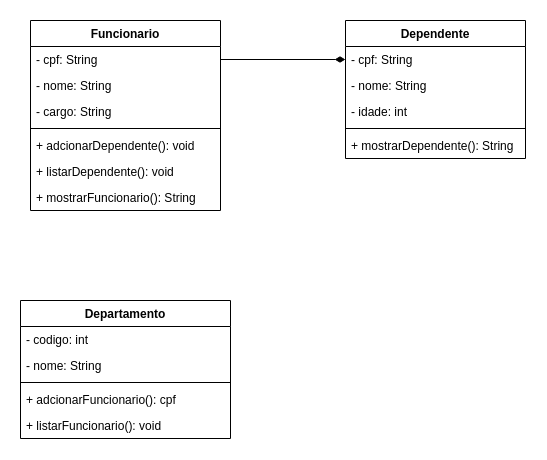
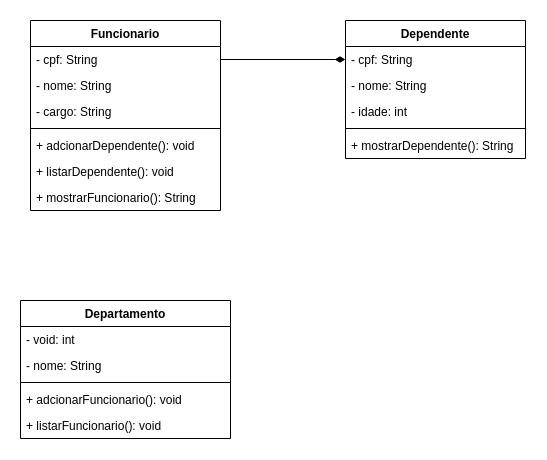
  <mxCell id="0" />
  <mxCell id="1" parent="0" />
  <mxCell id="2" value="Dependente" style="swimlane;fontStyle=1;align=center;verticalAlign=top;childLayout=stackLayout;horizontal=1;startSize=26;horizontalStack=0;resizeParent=1;resizeParentMax=0;resizeLast=0;collapsible=1;marginBottom=0;whiteSpace=wrap;html=1;" vertex="1" parent="1"><mxGeometry x="345" y="20" width="180" height="138" as="geometry" /></mxCell>
  <mxCell id="3" value="- cpf: String" style="text;strokeColor=none;fillColor=none;align=left;verticalAlign=top;spacingLeft=4;spacingRight=4;overflow=hidden;rotatable=0;points=[[0,0.5],[1,0.5]];portConstraint=eastwest;whiteSpace=wrap;html=1;" vertex="1" parent="2"><mxGeometry y="26" width="180" height="26" as="geometry" /></mxCell>
  <mxCell id="4" value="- nome: String" style="text;strokeColor=none;fillColor=none;align=left;verticalAlign=top;spacingLeft=4;spacingRight=4;overflow=hidden;rotatable=0;points=[[0,0.5],[1,0.5]];portConstraint=eastwest;whiteSpace=wrap;html=1;" vertex="1" parent="2"><mxGeometry y="52" width="180" height="26" as="geometry" /></mxCell>
  <mxCell id="5" value="- idade: int" style="text;strokeColor=none;fillColor=none;align=left;verticalAlign=top;spacingLeft=4;spacingRight=4;overflow=hidden;rotatable=0;points=[[0,0.5],[1,0.5]];portConstraint=eastwest;whiteSpace=wrap;html=1;" vertex="1" parent="2"><mxGeometry y="78" width="180" height="26" as="geometry" /></mxCell>
  <mxCell id="6" value="" style="line;strokeWidth=1;fillColor=none;align=left;verticalAlign=middle;spacingTop=-1;spacingLeft=3;spacingRight=3;rotatable=0;labelPosition=right;points=[];portConstraint=eastwest;strokeColor=inherit;" vertex="1" parent="2"><mxGeometry y="104" width="180" height="8" as="geometry" /></mxCell>
  <mxCell id="7" value="+ mostrarDependente(): String" style="text;strokeColor=none;fillColor=none;align=left;verticalAlign=top;spacingLeft=4;spacingRight=4;overflow=hidden;rotatable=0;points=[[0,0.5],[1,0.5]];portConstraint=eastwest;whiteSpace=wrap;html=1;" vertex="1" parent="2"><mxGeometry y="112" width="180" height="26" as="geometry" /></mxCell>
  <mxCell id="8" value="Funcionario" style="swimlane;fontStyle=1;align=center;verticalAlign=top;childLayout=stackLayout;horizontal=1;startSize=26;horizontalStack=0;resizeParent=1;resizeParentMax=0;resizeLast=0;collapsible=1;marginBottom=0;whiteSpace=wrap;html=1;" vertex="1" parent="1"><mxGeometry x="30" y="20" width="190" height="190" as="geometry" /></mxCell>
  <mxCell id="9" value="- cpf: String" style="text;strokeColor=none;fillColor=none;align=left;verticalAlign=top;spacingLeft=4;spacingRight=4;overflow=hidden;rotatable=0;points=[[0,0.5],[1,0.5]];portConstraint=eastwest;whiteSpace=wrap;html=1;" vertex="1" parent="8"><mxGeometry y="26" width="190" height="26" as="geometry" /></mxCell>
  <mxCell id="10" value="- nome: String" style="text;strokeColor=none;fillColor=none;align=left;verticalAlign=top;spacingLeft=4;spacingRight=4;overflow=hidden;rotatable=0;points=[[0,0.5],[1,0.5]];portConstraint=eastwest;whiteSpace=wrap;html=1;" vertex="1" parent="8"><mxGeometry y="52" width="190" height="26" as="geometry" /></mxCell>
  <mxCell id="11" value="- cargo: String" style="text;strokeColor=none;fillColor=none;align=left;verticalAlign=top;spacingLeft=4;spacingRight=4;overflow=hidden;rotatable=0;points=[[0,0.5],[1,0.5]];portConstraint=eastwest;whiteSpace=wrap;html=1;" vertex="1" parent="8"><mxGeometry y="78" width="190" height="26" as="geometry" /></mxCell>
  <mxCell id="12" value="" style="line;strokeWidth=1;fillColor=none;align=left;verticalAlign=middle;spacingTop=-1;spacingLeft=3;spacingRight=3;rotatable=0;labelPosition=right;points=[];portConstraint=eastwest;strokeColor=inherit;" vertex="1" parent="8"><mxGeometry y="104" width="190" height="8" as="geometry" /></mxCell>
  <mxCell id="13" value="+ adcionarDependente(): void" style="text;strokeColor=none;fillColor=none;align=left;verticalAlign=top;spacingLeft=4;spacingRight=4;overflow=hidden;rotatable=0;points=[[0,0.5],[1,0.5]];portConstraint=eastwest;whiteSpace=wrap;html=1;" vertex="1" parent="8"><mxGeometry y="112" width="190" height="26" as="geometry" /></mxCell>
  <mxCell id="14" value="+ listarDependente(): void" style="text;strokeColor=none;fillColor=none;align=left;verticalAlign=top;spacingLeft=4;spacingRight=4;overflow=hidden;rotatable=0;points=[[0,0.5],[1,0.5]];portConstraint=eastwest;whiteSpace=wrap;html=1;" vertex="1" parent="8"><mxGeometry y="138" width="190" height="26" as="geometry" /></mxCell>
  <mxCell id="15" value="+ mostrarFuncionario(): String" style="text;strokeColor=none;fillColor=none;align=left;verticalAlign=top;spacingLeft=4;spacingRight=4;overflow=hidden;rotatable=0;points=[[0,0.5],[1,0.5]];portConstraint=eastwest;whiteSpace=wrap;html=1;" vertex="1" parent="8"><mxGeometry y="164" width="190" height="26" as="geometry" /></mxCell>
  <mxCell id="16" value="Departamento" style="swimlane;fontStyle=1;align=center;verticalAlign=top;childLayout=stackLayout;horizontal=1;startSize=26;horizontalStack=0;resizeParent=1;resizeParentMax=0;resizeLast=0;collapsible=1;marginBottom=0;whiteSpace=wrap;html=1;" vertex="1" parent="1"><mxGeometry x="20" y="300" width="210" height="138" as="geometry" /></mxCell>
- <mxCell id="17" value="- codigo: int" style="text;strokeColor=none;fillColor=none;align=left;verticalAlign=top;spacingLeft=4;spacingRight=4;overflow=hidden;rotatable=0;points=[[0,0.5],[1,0.5]];portConstraint=eastwest;whiteSpace=wrap;html=1;" vertex="1" parent="16"><mxGeometry y="26" width="210" height="26" as="geometry" /></mxCell>
+ <mxCell id="17" value="- void: int" style="text;strokeColor=none;fillColor=none;align=left;verticalAlign=top;spacingLeft=4;spacingRight=4;overflow=hidden;rotatable=0;points=[[0,0.5],[1,0.5]];portConstraint=eastwest;whiteSpace=wrap;html=1;" vertex="1" parent="16"><mxGeometry y="26" width="210" height="26" as="geometry" /></mxCell>
  <mxCell id="18" value="- nome: String" style="text;strokeColor=none;fillColor=none;align=left;verticalAlign=top;spacingLeft=4;spacingRight=4;overflow=hidden;rotatable=0;points=[[0,0.5],[1,0.5]];portConstraint=eastwest;whiteSpace=wrap;html=1;" vertex="1" parent="16"><mxGeometry y="52" width="210" height="26" as="geometry" /></mxCell>
  <mxCell id="19" value="" style="line;strokeWidth=1;fillColor=none;align=left;verticalAlign=middle;spacingTop=-1;spacingLeft=3;spacingRight=3;rotatable=0;labelPosition=right;points=[];portConstraint=eastwest;strokeColor=inherit;" vertex="1" parent="16"><mxGeometry y="78" width="210" height="8" as="geometry" /></mxCell>
- <mxCell id="20" value="+ adcionarFuncionario(): cpf" style="text;strokeColor=none;fillColor=none;align=left;verticalAlign=top;spacingLeft=4;spacingRight=4;overflow=hidden;rotatable=0;points=[[0,0.5],[1,0.5]];portConstraint=eastwest;whiteSpace=wrap;html=1;" vertex="1" parent="16"><mxGeometry y="86" width="210" height="26" as="geometry" /></mxCell>
+ <mxCell id="20" value="+ adcionarFuncionario(): void" style="text;strokeColor=none;fillColor=none;align=left;verticalAlign=top;spacingLeft=4;spacingRight=4;overflow=hidden;rotatable=0;points=[[0,0.5],[1,0.5]];portConstraint=eastwest;whiteSpace=wrap;html=1;" vertex="1" parent="16"><mxGeometry y="86" width="210" height="26" as="geometry" /></mxCell>
  <mxCell id="21" value="+ listarFuncionario(): void" style="text;strokeColor=none;fillColor=none;align=left;verticalAlign=top;spacingLeft=4;spacingRight=4;overflow=hidden;rotatable=0;points=[[0,0.5],[1,0.5]];portConstraint=eastwest;whiteSpace=wrap;html=1;" vertex="1" parent="16"><mxGeometry y="112" width="210" height="26" as="geometry" /></mxCell>
  <mxCell id="22" value="" style="endArrow=none;startArrow=diamondThin;endFill=0;startFill=1;html=1;verticalAlign=bottom;labelBackgroundColor=none;strokeWidth=1;startSize=8;endSize=8;rounded=0;exitX=0;exitY=0.5;exitDx=0;exitDy=0;entryX=1;entryY=0.5;entryDx=0;entryDy=0;" edge="1" parent="1" source="3" target="9"><mxGeometry width="160" relative="1" as="geometry"><mxPoint x="293" y="164" as="sourcePoint" /><mxPoint x="245" y="70" as="targetPoint" /></mxGeometry></mxCell>
